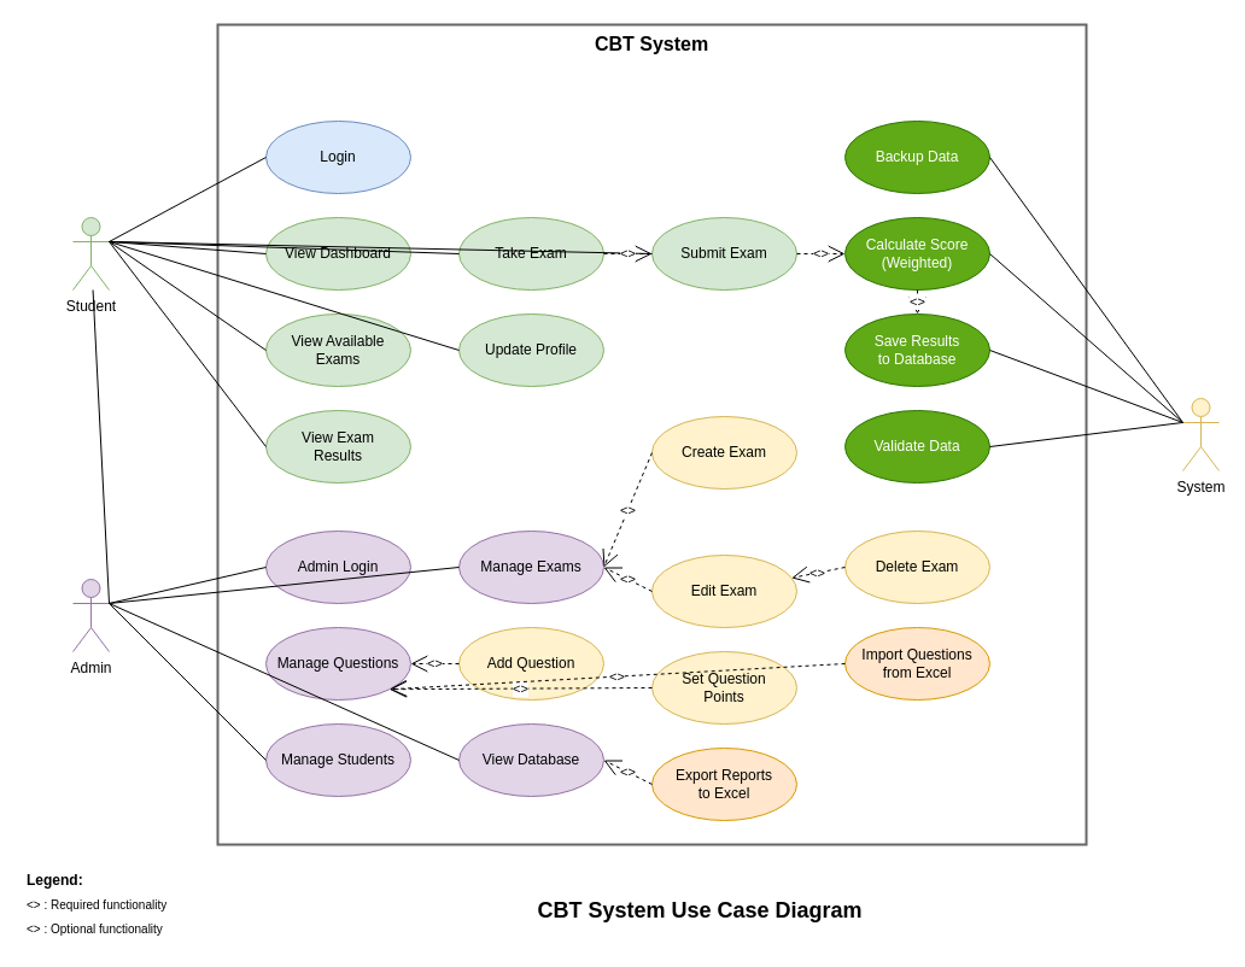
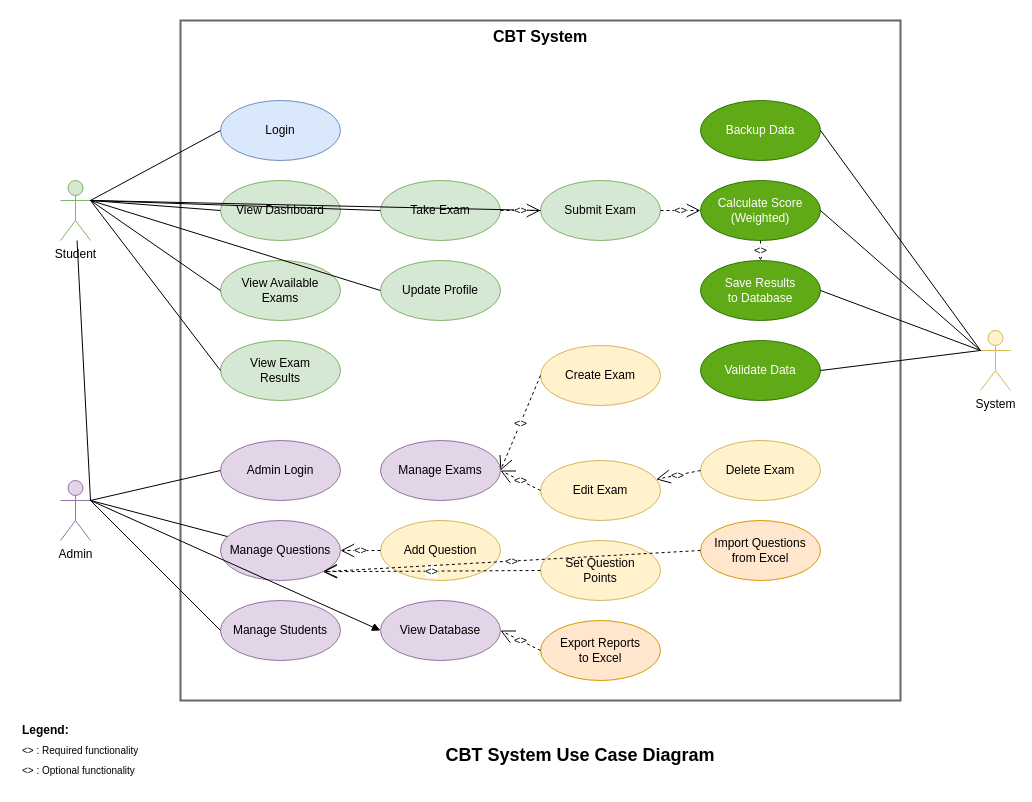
  <mxCell id="0" />
  <mxCell id="1" parent="0" />
  <mxCell id="2" value="CBT System" style="rounded=0;whiteSpace=wrap;html=1;fillColor=none;strokeColor=#666666;strokeWidth=2;fontSize=16;fontStyle=1;verticalAlign=top;" vertex="1" parent="1"><mxGeometry x="180" y="20" width="720" height="680" as="geometry" /></mxCell>
  <mxCell id="3" value="Student" style="shape=umlActor;verticalLabelPosition=bottom;verticalAlign=top;html=1;outlineConnect=0;fillColor=#d5e8d4;strokeColor=#82b366;" vertex="1" parent="1"><mxGeometry x="60" y="180" width="30" height="60" as="geometry" /></mxCell>
  <mxCell id="4" value="Admin" style="shape=umlActor;verticalLabelPosition=bottom;verticalAlign=top;html=1;outlineConnect=0;fillColor=#e1d5e7;strokeColor=#9673a6;" vertex="1" parent="1"><mxGeometry x="60" y="480" width="30" height="60" as="geometry" /></mxCell>
  <mxCell id="5" value="System" style="shape=umlActor;verticalLabelPosition=bottom;verticalAlign=top;html=1;outlineConnect=0;fillColor=#fff2cc;strokeColor=#d6b656;" vertex="1" parent="1"><mxGeometry x="980" y="330" width="30" height="60" as="geometry" /></mxCell>
  <mxCell id="6" value="Login" style="ellipse;whiteSpace=wrap;html=1;fillColor=#dae8fc;strokeColor=#6c8ebf;" vertex="1" parent="1"><mxGeometry x="220" y="100" width="120" height="60" as="geometry" /></mxCell>
  <mxCell id="7" value="View Dashboard" style="ellipse;whiteSpace=wrap;html=1;fillColor=#d5e8d4;strokeColor=#82b366;" vertex="1" parent="1"><mxGeometry x="220" y="180" width="120" height="60" as="geometry" /></mxCell>
  <mxCell id="8" value="View Available&#10;Exams" style="ellipse;whiteSpace=wrap;html=1;fillColor=#d5e8d4;strokeColor=#82b366;" vertex="1" parent="1"><mxGeometry x="220" y="260" width="120" height="60" as="geometry" /></mxCell>
  <mxCell id="9" value="Take Exam" style="ellipse;whiteSpace=wrap;html=1;fillColor=#d5e8d4;strokeColor=#82b366;" vertex="1" parent="1"><mxGeometry x="380" y="180" width="120" height="60" as="geometry" /></mxCell>
  <mxCell id="10" value="Submit Exam" style="ellipse;whiteSpace=wrap;html=1;fillColor=#d5e8d4;strokeColor=#82b366;" vertex="1" parent="1"><mxGeometry x="540" y="180" width="120" height="60" as="geometry" /></mxCell>
  <mxCell id="11" value="View Exam&#10;Results" style="ellipse;whiteSpace=wrap;html=1;fillColor=#d5e8d4;strokeColor=#82b366;" vertex="1" parent="1"><mxGeometry x="220" y="340" width="120" height="60" as="geometry" /></mxCell>
  <mxCell id="12" value="Update Profile" style="ellipse;whiteSpace=wrap;html=1;fillColor=#d5e8d4;strokeColor=#82b366;" vertex="1" parent="1"><mxGeometry x="380" y="260" width="120" height="60" as="geometry" /></mxCell>
  <mxCell id="13" value="Admin Login" style="ellipse;whiteSpace=wrap;html=1;fillColor=#e1d5e7;strokeColor=#9673a6;" vertex="1" parent="1"><mxGeometry x="220" y="440" width="120" height="60" as="geometry" /></mxCell>
  <mxCell id="14" value="Manage Exams" style="ellipse;whiteSpace=wrap;html=1;fillColor=#e1d5e7;strokeColor=#9673a6;" vertex="1" parent="1"><mxGeometry x="380" y="440" width="120" height="60" as="geometry" /></mxCell>
  <mxCell id="15" value="Create Exam" style="ellipse;whiteSpace=wrap;html=1;fillColor=#fff2cc;strokeColor=#d6b656;" vertex="1" parent="1"><mxGeometry x="540" y="345" width="120" height="60" as="geometry" /></mxCell>
  <mxCell id="16" value="Edit Exam" style="ellipse;whiteSpace=wrap;html=1;fillColor=#fff2cc;strokeColor=#d6b656;" vertex="1" parent="1"><mxGeometry x="540" y="460" width="120" height="60" as="geometry" /></mxCell>
  <mxCell id="17" value="Delete Exam" style="ellipse;whiteSpace=wrap;html=1;fillColor=#fff2cc;strokeColor=#d6b656;" vertex="1" parent="1"><mxGeometry x="700" y="440" width="120" height="60" as="geometry" /></mxCell>
  <mxCell id="18" value="Manage Questions" style="ellipse;whiteSpace=wrap;html=1;fillColor=#e1d5e7;strokeColor=#9673a6;" vertex="1" parent="1"><mxGeometry x="220" y="520" width="120" height="60" as="geometry" /></mxCell>
  <mxCell id="19" value="Add Question" style="ellipse;whiteSpace=wrap;html=1;fillColor=#fff2cc;strokeColor=#d6b656;" vertex="1" parent="1"><mxGeometry x="380" y="520" width="120" height="60" as="geometry" /></mxCell>
  <mxCell id="20" value="Set Question&#10;Points" style="ellipse;whiteSpace=wrap;html=1;fillColor=#fff2cc;strokeColor=#d6b656;" vertex="1" parent="1"><mxGeometry x="540" y="540" width="120" height="60" as="geometry" /></mxCell>
  <mxCell id="21" value="Import Questions&#10;from Excel" style="ellipse;whiteSpace=wrap;html=1;fillColor=#ffe6cc;strokeColor=#d79b00;" vertex="1" parent="1"><mxGeometry x="700" y="520" width="120" height="60" as="geometry" /></mxCell>
  <mxCell id="22" value="Manage Students" style="ellipse;whiteSpace=wrap;html=1;fillColor=#e1d5e7;strokeColor=#9673a6;" vertex="1" parent="1"><mxGeometry x="220" y="600" width="120" height="60" as="geometry" /></mxCell>
  <mxCell id="23" value="View Database" style="ellipse;whiteSpace=wrap;html=1;fillColor=#e1d5e7;strokeColor=#9673a6;" vertex="1" parent="1"><mxGeometry x="380" y="600" width="120" height="60" as="geometry" /></mxCell>
  <mxCell id="24" value="Export Reports&#10;to Excel" style="ellipse;whiteSpace=wrap;html=1;fillColor=#ffe6cc;strokeColor=#d79b00;" vertex="1" parent="1"><mxGeometry x="540" y="620" width="120" height="60" as="geometry" /></mxCell>
  <mxCell id="25" value="Calculate Score&#10;(Weighted)" style="ellipse;whiteSpace=wrap;html=1;fillColor=#60a917;strokeColor=#2d7600;fontColor=#ffffff;" vertex="1" parent="1"><mxGeometry x="700" y="180" width="120" height="60" as="geometry" /></mxCell>
  <mxCell id="26" value="Save Results&#10;to Database" style="ellipse;whiteSpace=wrap;html=1;fillColor=#60a917;strokeColor=#2d7600;fontColor=#ffffff;" vertex="1" parent="1"><mxGeometry x="700" y="260" width="120" height="60" as="geometry" /></mxCell>
  <mxCell id="27" value="Validate Data" style="ellipse;whiteSpace=wrap;html=1;fillColor=#60a917;strokeColor=#2d7600;fontColor=#ffffff;" vertex="1" parent="1"><mxGeometry x="700" y="340" width="120" height="60" as="geometry" /></mxCell>
  <mxCell id="28" value="Backup Data" style="ellipse;whiteSpace=wrap;html=1;fillColor=#60a917;strokeColor=#2d7600;fontColor=#ffffff;" vertex="1" parent="1"><mxGeometry x="700" y="100" width="120" height="60" as="geometry" /></mxCell>
  <mxCell id="29" value="" style="endArrow=none;html=1;rounded=0;exitX=1;exitY=0.333;exitDx=0;exitDy=0;exitPerimeter=0;entryX=0;entryY=0.5;entryDx=0;entryDy=0;" edge="1" parent="1" source="3" target="6"><mxGeometry width="50" height="50" relative="1" as="geometry"><mxPoint x="380" y="380" as="sourcePoint" /><mxPoint x="430" y="330" as="targetPoint" /></mxGeometry></mxCell>
  <mxCell id="30" value="" style="endArrow=none;html=1;rounded=0;exitX=1;exitY=0.333;exitDx=0;exitDy=0;exitPerimeter=0;entryX=0;entryY=0.5;entryDx=0;entryDy=0;" edge="1" parent="1" source="3" target="7"><mxGeometry width="50" height="50" relative="1" as="geometry"><mxPoint x="380" y="380" as="sourcePoint" /><mxPoint x="430" y="330" as="targetPoint" /></mxGeometry></mxCell>
  <mxCell id="31" value="" style="endArrow=none;html=1;rounded=0;exitX=1;exitY=0.333;exitDx=0;exitDy=0;exitPerimeter=0;entryX=0;entryY=0.5;entryDx=0;entryDy=0;" edge="1" parent="1" source="3" target="8"><mxGeometry width="50" height="50" relative="1" as="geometry"><mxPoint x="380" y="380" as="sourcePoint" /><mxPoint x="430" y="330" as="targetPoint" /></mxGeometry></mxCell>
  <mxCell id="32" value="" style="endArrow=none;html=1;rounded=0;exitX=1;exitY=0.333;exitDx=0;exitDy=0;exitPerimeter=0;entryX=0;entryY=0.5;entryDx=0;entryDy=0;" edge="1" parent="1" source="3" target="9"><mxGeometry width="50" height="50" relative="1" as="geometry"><mxPoint x="380" y="380" as="sourcePoint" /><mxPoint x="430" y="330" as="targetPoint" /></mxGeometry></mxCell>
  <mxCell id="33" value="" style="endArrow=none;html=1;rounded=0;exitX=1;exitY=0.333;exitDx=0;exitDy=0;exitPerimeter=0;entryX=0;entryY=0.5;entryDx=0;entryDy=0;" edge="1" parent="1" source="3" target="10"><mxGeometry width="50" height="50" relative="1" as="geometry"><mxPoint x="380" y="380" as="sourcePoint" /><mxPoint x="430" y="330" as="targetPoint" /></mxGeometry></mxCell>
  <mxCell id="34" value="" style="endArrow=none;html=1;rounded=0;exitX=1;exitY=0.333;exitDx=0;exitDy=0;exitPerimeter=0;entryX=0;entryY=0.5;entryDx=0;entryDy=0;" edge="1" parent="1" source="3" target="11"><mxGeometry width="50" height="50" relative="1" as="geometry"><mxPoint x="380" y="380" as="sourcePoint" /><mxPoint x="430" y="330" as="targetPoint" /></mxGeometry></mxCell>
  <mxCell id="35" value="" style="endArrow=none;html=1;rounded=0;exitX=1;exitY=0.333;exitDx=0;exitDy=0;exitPerimeter=0;entryX=0;entryY=0.5;entryDx=0;entryDy=0;" edge="1" parent="1" source="3" target="12"><mxGeometry width="50" height="50" relative="1" as="geometry"><mxPoint x="380" y="380" as="sourcePoint" /><mxPoint x="430" y="330" as="targetPoint" /></mxGeometry></mxCell>
  <mxCell id="36" value="" style="endArrow=none;html=1;rounded=0;exitX=1;exitY=0.333;exitDx=0;exitDy=0;exitPerimeter=0;entryX=0;entryY=0.5;entryDx=0;entryDy=0;" edge="1" parent="1" source="4" target="13"><mxGeometry width="50" height="50" relative="1" as="geometry"><mxPoint x="380" y="580" as="sourcePoint" /><mxPoint x="430" y="530" as="targetPoint" /></mxGeometry></mxCell>
- <mxCell id="37" value="" style="endArrow=none;html=1;rounded=0;exitX=1;exitY=0.333;exitDx=0;exitDy=0;exitPerimeter=0;entryX=0;entryY=0.5;entryDx=0;entryDy=0;" edge="1" parent="1" source="4" target="14"><mxGeometry width="50" height="50" relative="1" as="geometry"><mxPoint x="380" y="580" as="sourcePoint" /><mxPoint x="430" y="530" as="targetPoint" /></mxGeometry></mxCell>
+ <mxCell id="37" value="" style="endArrow=none;html=1;rounded=0;exitX=1;exitY=0.333;exitDx=0;exitDy=0;exitPerimeter=0;" edge="1" parent="1" source="4" target="18"><mxGeometry width="50" height="50" relative="1" as="geometry"><mxPoint x="380" y="580" as="sourcePoint" /><mxPoint x="430" y="530" as="targetPoint" /></mxGeometry></mxCell>
  <mxCell id="38" value="" style="endArrow=none;html=1;rounded=0;exitX=1;exitY=0.333;exitDx=0;exitDy=0;exitPerimeter=0;" edge="1" parent="1" source="4" target="3"><mxGeometry width="50" height="50" relative="1" as="geometry"><mxPoint x="380" y="580" as="sourcePoint" /><mxPoint x="430" y="530" as="targetPoint" /></mxGeometry></mxCell>
  <mxCell id="39" value="" style="endArrow=none;html=1;rounded=0;exitX=1;exitY=0.333;exitDx=0;exitDy=0;exitPerimeter=0;entryX=0;entryY=0.5;entryDx=0;entryDy=0;" edge="1" parent="1" source="4" target="22"><mxGeometry width="50" height="50" relative="1" as="geometry"><mxPoint x="380" y="580" as="sourcePoint" /><mxPoint x="430" y="530" as="targetPoint" /></mxGeometry></mxCell>
- <mxCell id="40" value="" style="endArrow=none;html=1;rounded=0;exitX=1;exitY=0.333;exitDx=0;exitDy=0;exitPerimeter=0;entryX=0;entryY=0.5;entryDx=0;entryDy=0;" edge="1" parent="1" source="4" target="23"><mxGeometry width="50" height="50" relative="1" as="geometry"><mxPoint x="380" y="580" as="sourcePoint" /><mxPoint x="430" y="530" as="targetPoint" /></mxGeometry></mxCell>
+ <mxCell id="40" value="" style="endArrow=block;html=1;rounded=0;exitX=1;exitY=0.333;exitDx=0;exitDy=0;exitPerimeter=0;entryX=0;entryY=0.5;entryDx=0;entryDy=0;" edge="1" parent="1" source="4" target="23"><mxGeometry width="50" height="50" relative="1" as="geometry"><mxPoint x="380" y="580" as="sourcePoint" /><mxPoint x="430" y="530" as="targetPoint" /></mxGeometry></mxCell>
  <mxCell id="41" value="" style="endArrow=none;html=1;rounded=0;exitX=0;exitY=0.333;exitDx=0;exitDy=0;exitPerimeter=0;entryX=1;entryY=0.5;entryDx=0;entryDy=0;" edge="1" parent="1" source="5" target="25"><mxGeometry width="50" height="50" relative="1" as="geometry"><mxPoint x="580" y="380" as="sourcePoint" /><mxPoint x="630" y="330" as="targetPoint" /></mxGeometry></mxCell>
  <mxCell id="42" value="" style="endArrow=none;html=1;rounded=0;exitX=0;exitY=0.333;exitDx=0;exitDy=0;exitPerimeter=0;entryX=1;entryY=0.5;entryDx=0;entryDy=0;" edge="1" parent="1" source="5" target="26"><mxGeometry width="50" height="50" relative="1" as="geometry"><mxPoint x="580" y="380" as="sourcePoint" /><mxPoint x="630" y="330" as="targetPoint" /></mxGeometry></mxCell>
  <mxCell id="43" value="" style="endArrow=none;html=1;rounded=0;exitX=0;exitY=0.333;exitDx=0;exitDy=0;exitPerimeter=0;entryX=1;entryY=0.5;entryDx=0;entryDy=0;" edge="1" parent="1" source="5" target="27"><mxGeometry width="50" height="50" relative="1" as="geometry"><mxPoint x="580" y="380" as="sourcePoint" /><mxPoint x="630" y="330" as="targetPoint" /></mxGeometry></mxCell>
  <mxCell id="44" value="" style="endArrow=none;html=1;rounded=0;exitX=0;exitY=0.333;exitDx=0;exitDy=0;exitPerimeter=0;entryX=1;entryY=0.5;entryDx=0;entryDy=0;" edge="1" parent="1" source="5" target="28"><mxGeometry width="50" height="50" relative="1" as="geometry"><mxPoint x="580" y="380" as="sourcePoint" /><mxPoint x="630" y="330" as="targetPoint" /></mxGeometry></mxCell>
  <mxCell id="45" value="&lt;&lt;include&gt;&gt;" style="endArrow=open;endSize=12;dashed=1;html=1;rounded=0;exitX=1;exitY=0.5;exitDx=0;exitDy=0;entryX=0;entryY=0.5;entryDx=0;entryDy=0;" edge="1" parent="1" source="9" target="10"><mxGeometry width="50" height="50" relative="1" as="geometry"><mxPoint x="380" y="380" as="sourcePoint" /><mxPoint x="430" y="330" as="targetPoint" /></mxGeometry></mxCell>
  <mxCell id="46" value="&lt;&lt;include&gt;&gt;" style="endArrow=open;endSize=12;dashed=1;html=1;rounded=0;exitX=1;exitY=0.5;exitDx=0;exitDy=0;entryX=0;entryY=0.5;entryDx=0;entryDy=0;" edge="1" parent="1" source="10" target="25"><mxGeometry width="50" height="50" relative="1" as="geometry"><mxPoint x="380" y="380" as="sourcePoint" /><mxPoint x="430" y="330" as="targetPoint" /></mxGeometry></mxCell>
  <mxCell id="47" value="&lt;&lt;include&gt;&gt;" style="endArrow=open;endSize=12;dashed=1;html=1;rounded=0;exitX=0.5;exitY=1;exitDx=0;exitDy=0;entryX=0.5;entryY=0;entryDx=0;entryDy=0;" edge="1" parent="1" source="25" target="26"><mxGeometry width="50" height="50" relative="1" as="geometry"><mxPoint x="380" y="380" as="sourcePoint" /><mxPoint x="430" y="330" as="targetPoint" /></mxGeometry></mxCell>
  <mxCell id="48" value="&lt;&lt;extend&gt;&gt;" style="endArrow=open;endSize=12;dashed=1;html=1;rounded=0;exitX=0;exitY=0.5;exitDx=0;exitDy=0;entryX=1;entryY=0.5;entryDx=0;entryDy=0;" edge="1" parent="1" source="15" target="14"><mxGeometry width="50" height="50" relative="1" as="geometry"><mxPoint x="380" y="480" as="sourcePoint" /><mxPoint x="430" y="430" as="targetPoint" /></mxGeometry></mxCell>
  <mxCell id="49" value="&lt;&lt;extend&gt;&gt;" style="endArrow=open;endSize=12;dashed=1;html=1;rounded=0;exitX=0;exitY=0.5;exitDx=0;exitDy=0;entryX=1;entryY=0.5;entryDx=0;entryDy=0;" edge="1" parent="1" source="16" target="14"><mxGeometry width="50" height="50" relative="1" as="geometry"><mxPoint x="380" y="480" as="sourcePoint" /><mxPoint x="430" y="430" as="targetPoint" /></mxGeometry></mxCell>
  <mxCell id="50" value="&lt;&lt;extend&gt;&gt;" style="endArrow=open;endSize=12;dashed=1;html=1;rounded=0;exitX=0;exitY=0.5;exitDx=0;exitDy=0;" edge="1" parent="1" source="17" target="16"><mxGeometry width="50" height="50" relative="1" as="geometry"><mxPoint x="380" y="480" as="sourcePoint" /><mxPoint x="430" y="430" as="targetPoint" /></mxGeometry></mxCell>
  <mxCell id="51" value="&lt;&lt;extend&gt;&gt;" style="endArrow=open;endSize=12;dashed=1;html=1;rounded=0;exitX=0;exitY=0.5;exitDx=0;exitDy=0;entryX=1;entryY=0.5;entryDx=0;entryDy=0;" edge="1" parent="1" source="19" target="18"><mxGeometry width="50" height="50" relative="1" as="geometry"><mxPoint x="380" y="580" as="sourcePoint" /><mxPoint x="430" y="530" as="targetPoint" /></mxGeometry></mxCell>
  <mxCell id="52" value="&lt;&lt;extend&gt;&gt;" style="endArrow=open;endSize=12;dashed=1;html=1;rounded=0;exitX=0;exitY=0.5;exitDx=0;exitDy=0;entryX=1;entryY=1;entryDx=0;entryDy=0;" edge="1" parent="1" source="20" target="18"><mxGeometry width="50" height="50" relative="1" as="geometry"><mxPoint x="380" y="580" as="sourcePoint" /><mxPoint x="430" y="530" as="targetPoint" /></mxGeometry></mxCell>
  <mxCell id="53" value="&lt;&lt;extend&gt;&gt;" style="endArrow=open;endSize=12;dashed=1;html=1;rounded=0;exitX=0;exitY=0.5;exitDx=0;exitDy=0;entryX=1;entryY=1;entryDx=0;entryDy=0;" edge="1" parent="1" source="21" target="18"><mxGeometry width="50" height="50" relative="1" as="geometry"><mxPoint x="380" y="580" as="sourcePoint" /><mxPoint x="430" y="530" as="targetPoint" /></mxGeometry></mxCell>
  <mxCell id="54" value="&lt;&lt;extend&gt;&gt;" style="endArrow=open;endSize=12;dashed=1;html=1;rounded=0;exitX=0;exitY=0.5;exitDx=0;exitDy=0;entryX=1;entryY=0.5;entryDx=0;entryDy=0;" edge="1" parent="1" source="24" target="23"><mxGeometry width="50" height="50" relative="1" as="geometry"><mxPoint x="380" y="680" as="sourcePoint" /><mxPoint x="430" y="630" as="targetPoint" /></mxGeometry></mxCell>
  <mxCell id="55" value="CBT System Use Case Diagram" style="text;html=1;strokeColor=none;fillColor=none;align=center;verticalAlign=middle;whiteSpace=wrap;rounded=0;fontSize=18;fontStyle=1;" vertex="1" parent="1"><mxGeometry x="430" y="740" width="300" height="30" as="geometry" /></mxCell>
  <mxCell id="56" value="Legend:" style="text;html=1;strokeColor=none;fillColor=none;align=left;verticalAlign=middle;whiteSpace=wrap;rounded=0;fontSize=12;fontStyle=1;" vertex="1" parent="1"><mxGeometry x="20" y="720" width="60" height="20" as="geometry" /></mxCell>
  <mxCell id="57" value="&lt;&lt;include&gt;&gt; : Required functionality" style="text;html=1;strokeColor=none;fillColor=none;align=left;verticalAlign=middle;whiteSpace=wrap;rounded=0;fontSize=10;" vertex="1" parent="1"><mxGeometry x="20" y="740" width="200" height="20" as="geometry" /></mxCell>
  <mxCell id="58" value="&lt;&lt;extend&gt;&gt; : Optional functionality" style="text;html=1;strokeColor=none;fillColor=none;align=left;verticalAlign=middle;whiteSpace=wrap;rounded=0;fontSize=10;" vertex="1" parent="1"><mxGeometry x="20" y="760" width="200" height="20" as="geometry" /></mxCell>
